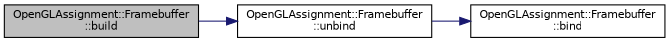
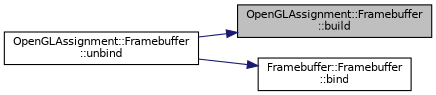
  digraph {
    rankdir=LR
    node [color=black fillcolor=white fontname=Helvetica fontsize=10 shape=record style=filled]
    edge [color=midnightblue fontname=Helvetica fontsize=10 labelfontname=Helvetica labelfontsize=10 style=solid]
    n1 [fillcolor=grey75 fontcolor=black height=0.2 label="OpenGLAssignment::Framebuffer\l::build" width=0.4]
    n2 [height=0.2 label="OpenGLAssignment::Framebuffer\l::unbind" width=0.4]
-   n3 [height=0.2 label="OpenGLAssignment::Framebuffer\l::bind" width=0.4]
-   n1 -> n2
+   n3 [height=0.2 label="Framebuffer::Framebuffer\l::bind" width=0.4]
+   n2 -> n1
    n2 -> n3
  }
